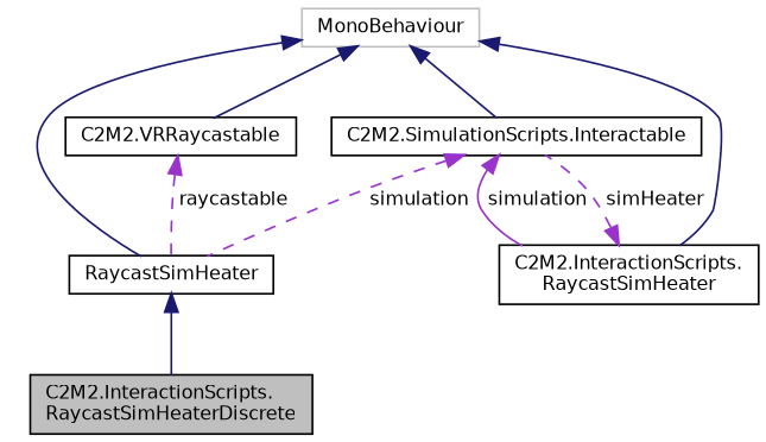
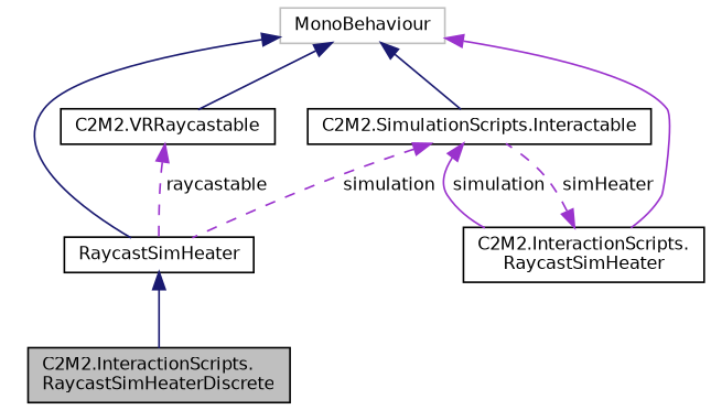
  digraph {
    node [color=black fillcolor=white fontname=Helvetica fontsize=10 shape=record style=filled]
    edge [color=midnightblue dir=back fontname=Helvetica fontsize=10 labelfontname=Helvetica labelfontsize=10 style=solid]
    n1 [fillcolor=grey75 fontcolor=black height=0.2 label="C2M2.InteractionScripts.\lRaycastSimHeaterDiscrete" width=0.4]
    n2 [height=0.2 label=RaycastSimHeater width=0.4]
    n3 [color=grey75 height=0.2 label=MonoBehaviour width=0.4]
    n4 [height=0.2 label="C2M2.SimulationScripts.Interactable" width=0.4]
    n5 [height=0.2 label="C2M2.InteractionScripts.\lRaycastSimHeater" width=0.4]
    n6 [height=0.2 label="C2M2.VRRaycastable" width=0.4]
    n2 -> n1
    n3 -> n2
    n3 -> n4
-   n3 -> n5
+   n3 -> n5 [color=darkorchid3]
    n3 -> n6
    n4 -> n2 [color=darkorchid3 label=" simulation" style=dashed]
    n4 -> n5 [color=darkorchid3 label=" simulation"]
    n5 -> n4 [color=darkorchid3 label=" simHeater" style=dashed]
    n6 -> n2 [color=darkorchid3 label=" raycastable" style=dashed]
  }
